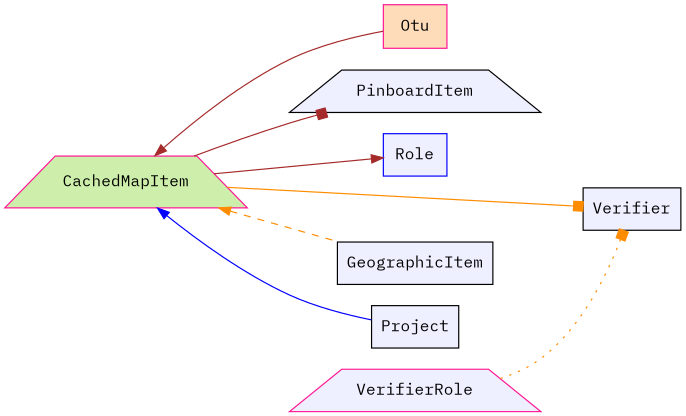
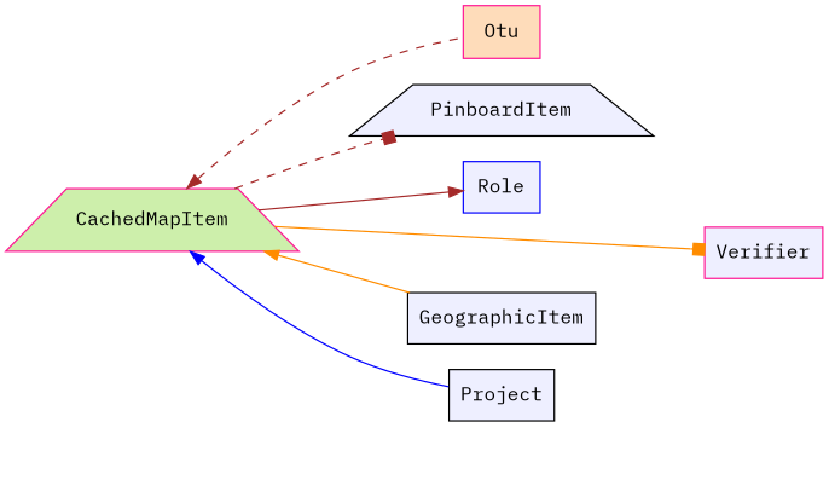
  digraph {
    fontname="IBM Plex Mono"
    rankdir=LR
    node [color=deeppink fillcolor="#eeefff" fontname="IBM Plex Mono" group=supporting shape=box style=filled]
    edge [color=brown fontname="IBM Plex Mono"]
    n1 [fillcolor="#fedcba" group=core height=0.51389 label=Otu width=0.75]
    n2 [fillcolor="#cdefab" group=target height=0.61111 label=CachedMapItem shape=trapezium width=2.3168]
    n3 [color=black height=0.5 label=PinboardItem shape=trapezium width=1.2535]
    n4 [color=blue height=0.5 label=Role width=0.75]
-   n5 [height=0.5 label=VerifierRole shape=trapezium width=1.1493]
-   n6 [color=black height=0.5 label=Verifier width=0.79514]
+   n6 [height=0.5 label=Verifier width=0.79514]
    n7 [color=black height=0.5 label=GeographicItem width=1.4514]
    n8 [color=black height=0.5 label=Project width=0.75347]
    subgraph sub_1 {
      n1
    }
    subgraph sub_2 {
      rank=min
    }
    subgraph sub_3 {
      n2
      n3
      n4
-     n5
      n6
      n7
      n8
    }
-   n2 -> n1 [dir=back style=solid]
-   n2 -> n3 [arrowhead=box]
+   n2 -> n1 [dir=back style=dashed]
+   n2 -> n3 [arrowhead=box style=dashed]
    n2 -> n4 [arrowhead=normal]
    n2 -> n6 [arrowhead=box color=darkorange]
-   n2 -> n7 [color=darkorange dir=back style=dashed]
+   n2 -> n7 [color=darkorange dir=back style=solid]
    n2 -> n8 [color=blue dir=back style=solid]
    n4 -> n6 [style=invis color=""]
-   n5 -> n6 [arrowhead=box color=darkorange style=dotted]
  }
